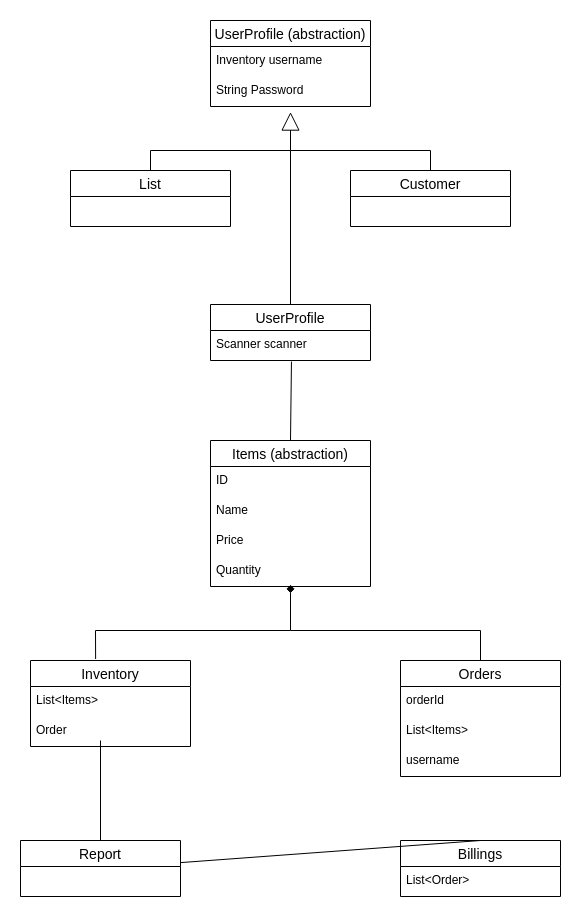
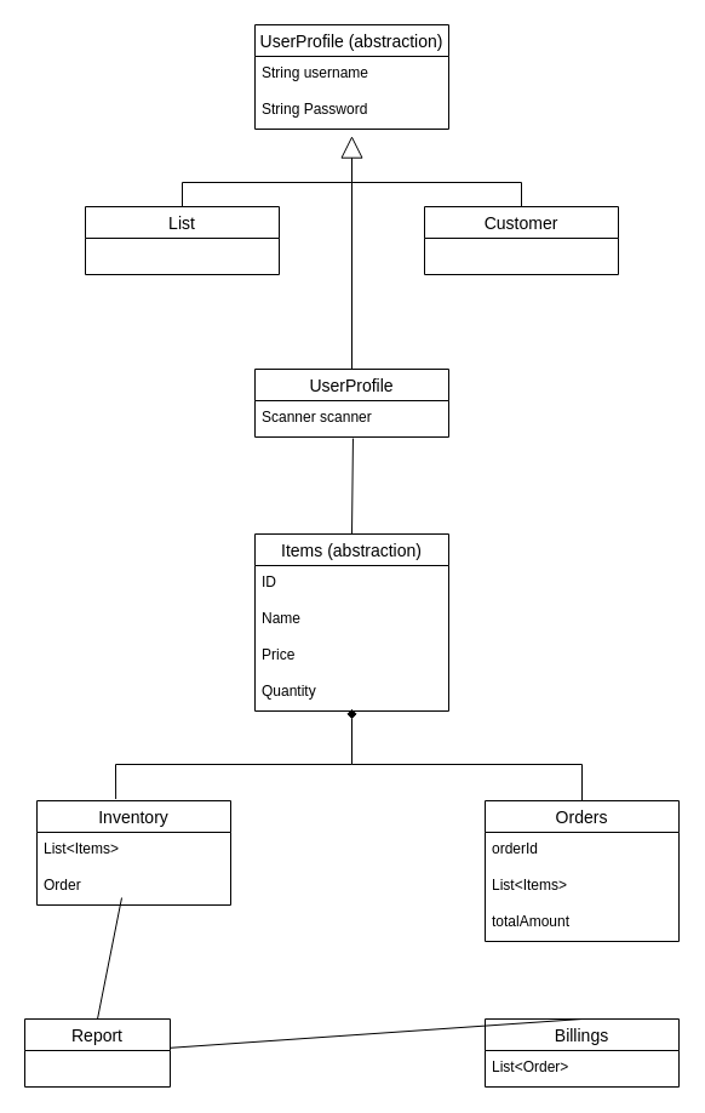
  <mxCell id="0" />
  <mxCell id="1" parent="0" />
  <mxCell id="2" value="Items (abstraction)" style="swimlane;fontStyle=0;childLayout=stackLayout;horizontal=1;startSize=26;horizontalStack=0;resizeParent=1;resizeParentMax=0;resizeLast=0;collapsible=1;marginBottom=0;align=center;fontSize=14;" vertex="1" parent="1"><mxGeometry x="210" y="440" width="160" height="146" as="geometry" /></mxCell>
  <mxCell id="3" value="ID" style="text;strokeColor=none;fillColor=none;spacingLeft=4;spacingRight=4;overflow=hidden;rotatable=0;points=[[0,0.5],[1,0.5]];portConstraint=eastwest;fontSize=12;whiteSpace=wrap;html=1;" vertex="1" parent="2"><mxGeometry y="26" width="160" height="30" as="geometry" /></mxCell>
  <mxCell id="4" value="Name" style="text;strokeColor=none;fillColor=none;spacingLeft=4;spacingRight=4;overflow=hidden;rotatable=0;points=[[0,0.5],[1,0.5]];portConstraint=eastwest;fontSize=12;whiteSpace=wrap;html=1;" vertex="1" parent="2"><mxGeometry y="56" width="160" height="30" as="geometry" /></mxCell>
  <mxCell id="5" value="Price" style="text;strokeColor=none;fillColor=none;spacingLeft=4;spacingRight=4;overflow=hidden;rotatable=0;points=[[0,0.5],[1,0.5]];portConstraint=eastwest;fontSize=12;whiteSpace=wrap;html=1;" vertex="1" parent="2"><mxGeometry y="86" width="160" height="30" as="geometry" /></mxCell>
  <mxCell id="6" value="Quantity" style="text;strokeColor=none;fillColor=none;spacingLeft=4;spacingRight=4;overflow=hidden;rotatable=0;points=[[0,0.5],[1,0.5]];portConstraint=eastwest;fontSize=12;whiteSpace=wrap;html=1;" vertex="1" parent="2"><mxGeometry y="116" width="160" height="30" as="geometry" /></mxCell>
  <mxCell id="7" value="Inventory" style="swimlane;fontStyle=0;childLayout=stackLayout;horizontal=1;startSize=26;horizontalStack=0;resizeParent=1;resizeParentMax=0;resizeLast=0;collapsible=1;marginBottom=0;align=center;fontSize=14;" vertex="1" parent="1"><mxGeometry x="30" y="660" width="160" height="86" as="geometry" /></mxCell>
  <mxCell id="8" value="List&amp;lt;Items&amp;gt;" style="text;strokeColor=none;fillColor=none;spacingLeft=4;spacingRight=4;overflow=hidden;rotatable=0;points=[[0,0.5],[1,0.5]];portConstraint=eastwest;fontSize=12;whiteSpace=wrap;html=1;" vertex="1" parent="7"><mxGeometry y="26" width="160" height="30" as="geometry" /></mxCell>
  <mxCell id="9" value="Order" style="text;strokeColor=none;fillColor=none;spacingLeft=4;spacingRight=4;overflow=hidden;rotatable=0;points=[[0,0.5],[1,0.5]];portConstraint=eastwest;fontSize=12;whiteSpace=wrap;html=1;" vertex="1" parent="7"><mxGeometry y="56" width="160" height="30" as="geometry" /></mxCell>
- <mxCell id="10" value="Report" style="swimlane;fontStyle=0;childLayout=stackLayout;horizontal=1;startSize=26;horizontalStack=0;resizeParent=1;resizeParentMax=0;resizeLast=0;collapsible=1;marginBottom=0;align=center;fontSize=14;" vertex="1" parent="1"><mxGeometry x="20" y="840" width="160" height="56" as="geometry" /></mxCell>
+ <mxCell id="10" value="Report" style="swimlane;fontStyle=0;childLayout=stackLayout;horizontal=1;startSize=26;horizontalStack=0;resizeParent=1;resizeParentMax=0;resizeLast=0;collapsible=1;marginBottom=0;align=center;fontSize=14;" vertex="1" parent="1"><mxGeometry x="20" y="840" width="120" height="56" as="geometry" /></mxCell>
  <mxCell id="11" value="Billings" style="swimlane;fontStyle=0;childLayout=stackLayout;horizontal=1;startSize=26;horizontalStack=0;resizeParent=1;resizeParentMax=0;resizeLast=0;collapsible=1;marginBottom=0;align=center;fontSize=14;" vertex="1" parent="1"><mxGeometry x="400" y="840" width="160" height="56" as="geometry" /></mxCell>
  <mxCell id="12" value="List&amp;lt;Order&amp;gt;" style="text;strokeColor=none;fillColor=none;spacingLeft=4;spacingRight=4;overflow=hidden;rotatable=0;points=[[0,0.5],[1,0.5]];portConstraint=eastwest;fontSize=12;whiteSpace=wrap;html=1;" vertex="1" parent="11"><mxGeometry y="26" width="160" height="30" as="geometry" /></mxCell>
  <mxCell id="13" value="Orders" style="swimlane;fontStyle=0;childLayout=stackLayout;horizontal=1;startSize=26;horizontalStack=0;resizeParent=1;resizeParentMax=0;resizeLast=0;collapsible=1;marginBottom=0;align=center;fontSize=14;" vertex="1" parent="1"><mxGeometry x="400" y="660" width="160" height="116" as="geometry" /></mxCell>
  <mxCell id="14" value="orderId" style="text;strokeColor=none;fillColor=none;spacingLeft=4;spacingRight=4;overflow=hidden;rotatable=0;points=[[0,0.5],[1,0.5]];portConstraint=eastwest;fontSize=12;whiteSpace=wrap;html=1;" vertex="1" parent="13"><mxGeometry y="26" width="160" height="30" as="geometry" /></mxCell>
  <mxCell id="15" value="List&amp;lt;Items&amp;gt;" style="text;strokeColor=none;fillColor=none;spacingLeft=4;spacingRight=4;overflow=hidden;rotatable=0;points=[[0,0.5],[1,0.5]];portConstraint=eastwest;fontSize=12;whiteSpace=wrap;html=1;" vertex="1" parent="13"><mxGeometry y="56" width="160" height="30" as="geometry" /></mxCell>
- <mxCell id="16" value="username" style="text;strokeColor=none;fillColor=none;spacingLeft=4;spacingRight=4;overflow=hidden;rotatable=0;points=[[0,0.5],[1,0.5]];portConstraint=eastwest;fontSize=12;whiteSpace=wrap;html=1;" vertex="1" parent="13"><mxGeometry y="86" width="160" height="30" as="geometry" /></mxCell>
+ <mxCell id="16" value="totalAmount" style="text;strokeColor=none;fillColor=none;spacingLeft=4;spacingRight=4;overflow=hidden;rotatable=0;points=[[0,0.5],[1,0.5]];portConstraint=eastwest;fontSize=12;whiteSpace=wrap;html=1;" vertex="1" parent="13"><mxGeometry y="86" width="160" height="30" as="geometry" /></mxCell>
  <mxCell id="17" value="UserProfile (abstraction)" style="swimlane;fontStyle=0;childLayout=stackLayout;horizontal=1;startSize=26;horizontalStack=0;resizeParent=1;resizeParentMax=0;resizeLast=0;collapsible=1;marginBottom=0;align=center;fontSize=14;" vertex="1" parent="1"><mxGeometry x="210" y="20" width="160" height="86" as="geometry" /></mxCell>
- <mxCell id="18" value="Inventory username" style="text;strokeColor=none;fillColor=none;spacingLeft=4;spacingRight=4;overflow=hidden;rotatable=0;points=[[0,0.5],[1,0.5]];portConstraint=eastwest;fontSize=12;whiteSpace=wrap;html=1;" vertex="1" parent="17"><mxGeometry y="26" width="160" height="30" as="geometry" /></mxCell>
+ <mxCell id="18" value="String username" style="text;strokeColor=none;fillColor=none;spacingLeft=4;spacingRight=4;overflow=hidden;rotatable=0;points=[[0,0.5],[1,0.5]];portConstraint=eastwest;fontSize=12;whiteSpace=wrap;html=1;" vertex="1" parent="17"><mxGeometry y="26" width="160" height="30" as="geometry" /></mxCell>
  <mxCell id="19" value="String Password" style="text;strokeColor=none;fillColor=none;spacingLeft=4;spacingRight=4;overflow=hidden;rotatable=0;points=[[0,0.5],[1,0.5]];portConstraint=eastwest;fontSize=12;whiteSpace=wrap;html=1;" vertex="1" parent="17"><mxGeometry y="56" width="160" height="30" as="geometry" /></mxCell>
  <mxCell id="20" value="UserProfile" style="swimlane;fontStyle=0;childLayout=stackLayout;horizontal=1;startSize=26;horizontalStack=0;resizeParent=1;resizeParentMax=0;resizeLast=0;collapsible=1;marginBottom=0;align=center;fontSize=14;" vertex="1" parent="1"><mxGeometry x="210" y="304" width="160" height="56" as="geometry" /></mxCell>
  <mxCell id="21" value="Scanner scanner" style="text;strokeColor=none;fillColor=none;spacingLeft=4;spacingRight=4;overflow=hidden;rotatable=0;points=[[0,0.5],[1,0.5]];portConstraint=eastwest;fontSize=12;whiteSpace=wrap;html=1;" vertex="1" parent="20"><mxGeometry y="26" width="160" height="30" as="geometry" /></mxCell>
  <mxCell id="22" value="" style="endArrow=none;html=1;rounded=0;entryX=0.5;entryY=0;entryDx=0;entryDy=0;" edge="1" parent="1" target="13"><mxGeometry width="50" height="50" relative="1" as="geometry"><mxPoint x="290" y="630" as="sourcePoint" /><mxPoint x="350" y="610" as="targetPoint" /><Array as="points"><mxPoint x="480" y="630" /></Array></mxGeometry></mxCell>
  <mxCell id="23" value="" style="endArrow=none;html=1;rounded=0;exitX=0.5;exitY=0;exitDx=0;exitDy=0;" edge="1" parent="1" source="11" target="10"><mxGeometry width="50" height="50" relative="1" as="geometry"><mxPoint x="290" y="770" as="sourcePoint" /><mxPoint x="340" y="720" as="targetPoint" /></mxGeometry></mxCell>
  <mxCell id="24" value="" style="endArrow=none;html=1;rounded=0;exitX=0.5;exitY=0;exitDx=0;exitDy=0;" edge="1" parent="1" source="10"><mxGeometry width="50" height="50" relative="1" as="geometry"><mxPoint x="290" y="770" as="sourcePoint" /><mxPoint x="100" y="740" as="targetPoint" /></mxGeometry></mxCell>
  <mxCell id="25" value="" style="endArrow=none;html=1;rounded=0;entryX=0.506;entryY=1.037;entryDx=0;entryDy=0;entryPerimeter=0;" edge="1" parent="1" target="21"><mxGeometry width="50" height="50" relative="1" as="geometry"><mxPoint x="290" y="440" as="sourcePoint" /><mxPoint x="340" y="560" as="targetPoint" /></mxGeometry></mxCell>
  <mxCell id="26" value="" style="endArrow=diamond;html=1;rounded=0;exitX=0.407;exitY=-0.017;exitDx=0;exitDy=0;exitPerimeter=0;entryX=0.5;entryY=0.939;entryDx=0;entryDy=0;entryPerimeter=0;" edge="1" parent="1" source="7" target="6"><mxGeometry width="50" height="50" relative="1" as="geometry"><mxPoint x="290" y="610" as="sourcePoint" /><mxPoint x="290" y="600" as="targetPoint" /><Array as="points"><mxPoint x="95" y="630" /><mxPoint x="290" y="630" /></Array></mxGeometry></mxCell>
  <mxCell id="27" value="List" style="swimlane;fontStyle=0;childLayout=stackLayout;horizontal=1;startSize=26;horizontalStack=0;resizeParent=1;resizeParentMax=0;resizeLast=0;collapsible=1;marginBottom=0;align=center;fontSize=14;" vertex="1" parent="1"><mxGeometry x="70" y="170" width="160" height="56" as="geometry" /></mxCell>
  <mxCell id="28" value="Customer" style="swimlane;fontStyle=0;childLayout=stackLayout;horizontal=1;startSize=26;horizontalStack=0;resizeParent=1;resizeParentMax=0;resizeLast=0;collapsible=1;marginBottom=0;align=center;fontSize=14;" vertex="1" parent="1"><mxGeometry x="350" y="170" width="160" height="56" as="geometry" /></mxCell>
  <mxCell id="29" value="" style="endArrow=block;endSize=16;endFill=0;html=1;rounded=0;entryX=0.5;entryY=1.186;entryDx=0;entryDy=0;entryPerimeter=0;" edge="1" parent="28" target="19"><mxGeometry x="0.411" y="80" width="160" relative="1" as="geometry"><mxPoint x="80" as="sourcePoint" /><mxPoint x="240" as="targetPoint" /><Array as="points"><mxPoint x="80" y="-20" /><mxPoint x="-60" y="-20" /></Array><mxPoint as="offset" /></mxGeometry></mxCell>
  <mxCell id="30" value="" style="endArrow=none;html=1;rounded=0;" edge="1" parent="1"><mxGeometry width="50" height="50" relative="1" as="geometry"><mxPoint x="150" y="170" as="sourcePoint" /><mxPoint x="290" y="150" as="targetPoint" /><Array as="points"><mxPoint x="150" y="150" /></Array></mxGeometry></mxCell>
  <mxCell id="31" value="" style="endArrow=none;html=1;rounded=0;exitX=0.5;exitY=0;exitDx=0;exitDy=0;" edge="1" parent="1" source="20"><mxGeometry width="50" height="50" relative="1" as="geometry"><mxPoint x="290" y="300" as="sourcePoint" /><mxPoint x="290" y="150" as="targetPoint" /></mxGeometry></mxCell>
